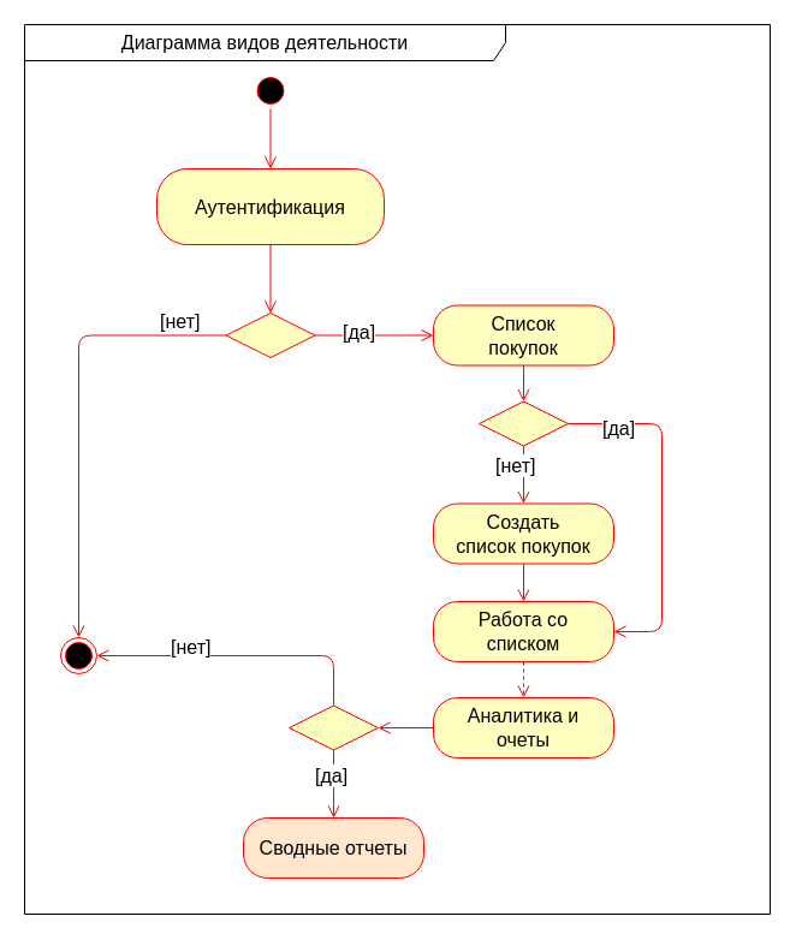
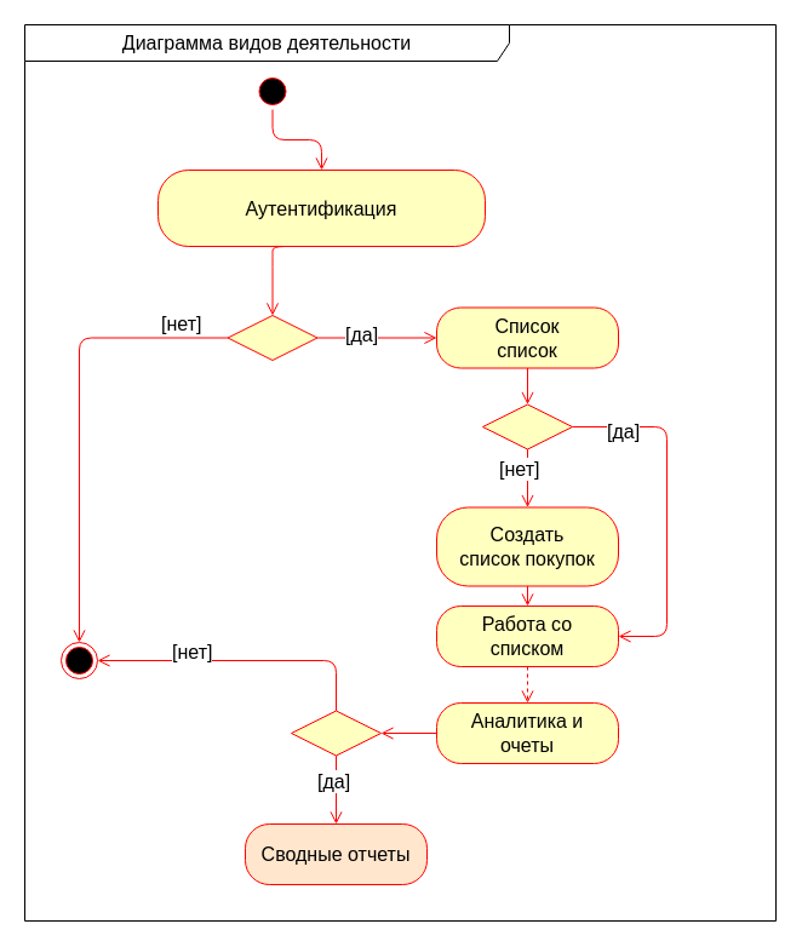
  <mxCell id="0" />
  <mxCell id="1" parent="0" />
  <mxCell id="2" value="&lt;font style=&quot;font-size: 16px&quot;&gt;Диаграмма видов деятельности&lt;/font&gt;" style="shape=umlFrame;whiteSpace=wrap;html=1;width=400;height=30;fontSize=15;" parent="1" vertex="1"><mxGeometry x="20" y="20" width="620" height="740" as="geometry" /></mxCell>
  <mxCell id="3" value="" style="ellipse;html=1;shape=startState;fillColor=#000000;strokeColor=#ff0000;" parent="1" vertex="1"><mxGeometry x="209.5" y="60" width="30" height="30" as="geometry" /></mxCell>
  <mxCell id="4" value="" style="edgeStyle=orthogonalEdgeStyle;html=1;verticalAlign=bottom;endArrow=open;endSize=8;strokeColor=#ff0000;entryX=0.5;entryY=0;entryDx=0;entryDy=0;exitX=0.5;exitY=1;exitDx=0;exitDy=0;" parent="1" source="3" target="6" edge="1"><mxGeometry relative="1" as="geometry"><mxPoint x="182" y="70" as="targetPoint" /><mxPoint x="152" y="-30" as="sourcePoint" /></mxGeometry></mxCell>
  <mxCell id="5" value="" style="ellipse;html=1;shape=endState;fillColor=#000000;strokeColor=#ff0000;" parent="1" vertex="1"><mxGeometry x="50" y="530" width="30" height="30" as="geometry" /></mxCell>
- <mxCell id="6" value="Аутентификация" style="rounded=1;whiteSpace=wrap;html=1;arcSize=40;fontColor=#000000;fillColor=#ffffc0;strokeColor=#ff0000;fontSize=16;" parent="1" vertex="1"><mxGeometry x="130" y="140" width="189" height="63" as="geometry" /></mxCell>
+ <mxCell id="6" value="Аутентификация" style="rounded=1;whiteSpace=wrap;html=1;arcSize=40;fontColor=#000000;fillColor=#ffffc0;strokeColor=#ff0000;fontSize=16;" parent="1" vertex="1"><mxGeometry x="130" y="140" width="270" height="63" as="geometry" /></mxCell>
  <mxCell id="7" value="" style="edgeStyle=orthogonalEdgeStyle;html=1;verticalAlign=bottom;endArrow=open;endSize=8;strokeColor=#ff0000;entryX=0.5;entryY=0;entryDx=0;entryDy=0;exitX=0.5;exitY=1;exitDx=0;exitDy=0;" parent="1" source="6" target="8" edge="1"><mxGeometry relative="1" as="geometry"><mxPoint x="27.5" y="279" as="targetPoint" /><mxPoint x="224.5" y="210" as="sourcePoint" /><Array as="points"><mxPoint x="224.5" y="210" /><mxPoint x="224.5" y="210" /></Array></mxGeometry></mxCell>
  <mxCell id="8" value="" style="rhombus;whiteSpace=wrap;html=1;fillColor=#ffffc0;strokeColor=#ff0000;fontSize=16;" parent="1" vertex="1"><mxGeometry x="187.5" y="260" width="74" height="37" as="geometry" /></mxCell>
  <mxCell id="9" value="[да]" style="edgeStyle=orthogonalEdgeStyle;html=1;align=left;verticalAlign=top;endArrow=open;endSize=8;fontSize=16;exitX=1;exitY=0.5;exitDx=0;exitDy=0;entryX=0;entryY=0.5;entryDx=0;entryDy=0;strokeColor=#FF0000;" parent="1" source="8" target="11" edge="1"><mxGeometry x="-0.583" y="19" relative="1" as="geometry"><mxPoint x="430" y="320" as="targetPoint" /><mxPoint x="760" y="490" as="sourcePoint" /><mxPoint as="offset" /></mxGeometry></mxCell>
  <mxCell id="10" value="[нет]" style="edgeStyle=orthogonalEdgeStyle;html=1;align=left;verticalAlign=bottom;endArrow=open;endSize=8;fontSize=16;exitX=0;exitY=0.5;exitDx=0;exitDy=0;strokeColor=#FF0000;entryX=0.5;entryY=0;entryDx=0;entryDy=0;" parent="1" source="8" target="5" edge="1"><mxGeometry x="-0.693" relative="1" as="geometry"><mxPoint x="60" y="490" as="targetPoint" /><mxPoint x="200" y="640" as="sourcePoint" /><mxPoint as="offset" /></mxGeometry></mxCell>
- <mxCell id="11" value="Список&lt;br&gt;покупок" style="rounded=1;whiteSpace=wrap;html=1;arcSize=40;fontColor=#000000;fillColor=#ffffc0;strokeColor=#ff0000;fontSize=16;" vertex="1" parent="1"><mxGeometry x="360" y="253.5" width="150" height="50" as="geometry" /></mxCell>
+ <mxCell id="11" value="Список&lt;br&gt;список" style="rounded=1;whiteSpace=wrap;html=1;arcSize=40;fontColor=#000000;fillColor=#ffffc0;strokeColor=#ff0000;fontSize=16;" vertex="1" parent="1"><mxGeometry x="360" y="253.5" width="150" height="50" as="geometry" /></mxCell>
  <mxCell id="12" value="" style="rhombus;whiteSpace=wrap;html=1;fillColor=#ffffc0;strokeColor=#ff0000;fontSize=16;" vertex="1" parent="1"><mxGeometry x="398" y="333.5" width="74" height="37" as="geometry" /></mxCell>
  <mxCell id="13" value="" style="edgeStyle=orthogonalEdgeStyle;html=1;verticalAlign=bottom;endArrow=open;endSize=8;strokeColor=#ff0000;entryX=0.5;entryY=0;entryDx=0;entryDy=0;exitX=0.5;exitY=1;exitDx=0;exitDy=0;" edge="1" parent="1" source="11" target="12"><mxGeometry relative="1" as="geometry"><mxPoint x="434.17" y="418.5" as="targetPoint" /><mxPoint x="434.17" y="361.5" as="sourcePoint" /><Array as="points" /></mxGeometry></mxCell>
  <mxCell id="14" value="[да]" style="edgeStyle=orthogonalEdgeStyle;html=1;align=left;verticalAlign=top;endArrow=open;endSize=8;fontSize=16;exitX=1;exitY=0.5;exitDx=0;exitDy=0;strokeColor=#FF0000;entryX=1;entryY=0.5;entryDx=0;entryDy=0;" edge="1" parent="1" source="12" target="17"><mxGeometry x="-0.808" y="12" relative="1" as="geometry"><mxPoint x="210" y="580" as="targetPoint" /><mxPoint x="510" y="160" as="sourcePoint" /><mxPoint x="-1" as="offset" /><Array as="points"><mxPoint x="550" y="352" /><mxPoint x="550" y="525" /></Array></mxGeometry></mxCell>
  <mxCell id="15" value="[нет]" style="edgeStyle=orthogonalEdgeStyle;html=1;align=left;verticalAlign=bottom;endArrow=open;endSize=8;fontSize=16;exitX=0.5;exitY=1;exitDx=0;exitDy=0;strokeColor=#FF0000;entryX=0.5;entryY=0;entryDx=0;entryDy=0;" edge="1" parent="1" source="12" target="16"><mxGeometry x="0.229" y="-25" relative="1" as="geometry"><mxPoint x="520" y="580" as="targetPoint" /><mxPoint x="660" y="140" as="sourcePoint" /><mxPoint y="-1" as="offset" /></mxGeometry></mxCell>
- <mxCell id="16" value="Создать&lt;br&gt;список покупок" style="rounded=1;whiteSpace=wrap;html=1;arcSize=40;fontColor=#000000;fillColor=#ffffc0;strokeColor=#ff0000;fontSize=16;" vertex="1" parent="1"><mxGeometry x="360" y="418.5" width="150" height="50" as="geometry" /></mxCell>
+ <mxCell id="16" value="Создать&lt;br&gt;список покупок" style="rounded=1;whiteSpace=wrap;html=1;arcSize=40;fontColor=#000000;fillColor=#ffffc0;strokeColor=#ff0000;fontSize=16;" vertex="1" parent="1"><mxGeometry x="360" y="418.5" width="150" height="65" as="geometry" /></mxCell>
  <mxCell id="17" value="Работа со&lt;br&gt;списком" style="rounded=1;whiteSpace=wrap;html=1;arcSize=40;fontColor=#000000;fillColor=#ffffc0;strokeColor=#ff0000;fontSize=16;" vertex="1" parent="1"><mxGeometry x="360" y="500" width="150" height="50" as="geometry" /></mxCell>
  <mxCell id="18" value="" style="edgeStyle=orthogonalEdgeStyle;html=1;align=left;verticalAlign=top;endArrow=open;endSize=8;fontSize=16;exitX=0.5;exitY=1;exitDx=0;exitDy=0;entryX=0.5;entryY=0;entryDx=0;entryDy=0;strokeColor=#FF0000;" edge="1" parent="1" source="16" target="17"><mxGeometry x="-0.583" y="19" relative="1" as="geometry"><mxPoint x="628.5" y="549.29" as="targetPoint" /><mxPoint x="530" y="549.29" as="sourcePoint" /><mxPoint as="offset" /></mxGeometry></mxCell>
  <mxCell id="19" value="Аналитика и&lt;br&gt;очеты" style="rounded=1;whiteSpace=wrap;html=1;arcSize=40;fontColor=#000000;fillColor=#ffffc0;strokeColor=#ff0000;fontSize=16;" vertex="1" parent="1"><mxGeometry x="360" y="580" width="150" height="50" as="geometry" /></mxCell>
  <mxCell id="20" value="" style="edgeStyle=orthogonalEdgeStyle;html=1;align=left;verticalAlign=top;endArrow=open;endSize=8;fontSize=16;exitX=0.5;exitY=1;exitDx=0;exitDy=0;entryX=0.5;entryY=0;entryDx=0;entryDy=0;strokeColor=#FF0000;dashed=1;" edge="1" parent="1" source="17" target="19"><mxGeometry x="-0.583" y="19" relative="1" as="geometry"><mxPoint x="630" y="661.5" as="targetPoint" /><mxPoint x="630" y="630" as="sourcePoint" /><mxPoint as="offset" /></mxGeometry></mxCell>
  <mxCell id="21" value="" style="rhombus;whiteSpace=wrap;html=1;fillColor=#ffffc0;strokeColor=#ff0000;fontSize=16;" vertex="1" parent="1"><mxGeometry x="240" y="586.5" width="74" height="37" as="geometry" /></mxCell>
  <mxCell id="22" value="" style="edgeStyle=orthogonalEdgeStyle;html=1;align=left;verticalAlign=bottom;endArrow=open;endSize=8;fontSize=16;exitX=0;exitY=0.5;exitDx=0;exitDy=0;strokeColor=#FF0000;entryX=1;entryY=0.5;entryDx=0;entryDy=0;" edge="1" parent="1" source="19" target="21"><mxGeometry x="-1" y="180" relative="1" as="geometry"><mxPoint x="261.5" y="711.5" as="targetPoint" /><mxPoint x="329" y="630" as="sourcePoint" /><mxPoint x="173" y="-130" as="offset" /></mxGeometry></mxCell>
  <mxCell id="23" value="[да]" style="edgeStyle=orthogonalEdgeStyle;html=1;align=left;verticalAlign=top;endArrow=open;endSize=8;fontSize=16;exitX=0.5;exitY=1;exitDx=0;exitDy=0;strokeColor=#FF0000;entryX=0.5;entryY=0;entryDx=0;entryDy=0;" edge="1" parent="1" source="21" target="25"><mxGeometry x="-0.77" y="-17" relative="1" as="geometry"><mxPoint x="277" y="650" as="targetPoint" /><mxPoint x="290" y="720" as="sourcePoint" /><mxPoint y="-1" as="offset" /></mxGeometry></mxCell>
  <mxCell id="24" value="[нет]" style="edgeStyle=orthogonalEdgeStyle;html=1;align=left;verticalAlign=bottom;endArrow=open;endSize=8;fontSize=16;exitX=0.5;exitY=0;exitDx=0;exitDy=0;strokeColor=#FF0000;entryX=1;entryY=0.5;entryDx=0;entryDy=0;" edge="1" parent="1" source="21" target="5"><mxGeometry x="0.497" y="5" relative="1" as="geometry"><mxPoint x="140" y="605" as="targetPoint" /><mxPoint x="137.5" y="560" as="sourcePoint" /><mxPoint as="offset" /></mxGeometry></mxCell>
  <mxCell id="25" value="Сводные отчеты" style="rounded=1;whiteSpace=wrap;html=1;arcSize=40;fontColor=#000000;fillColor=#ffe6cc;strokeColor=#ff0000;fontSize=16;" vertex="1" parent="1"><mxGeometry x="202" y="680" width="150" height="50" as="geometry" /></mxCell>
